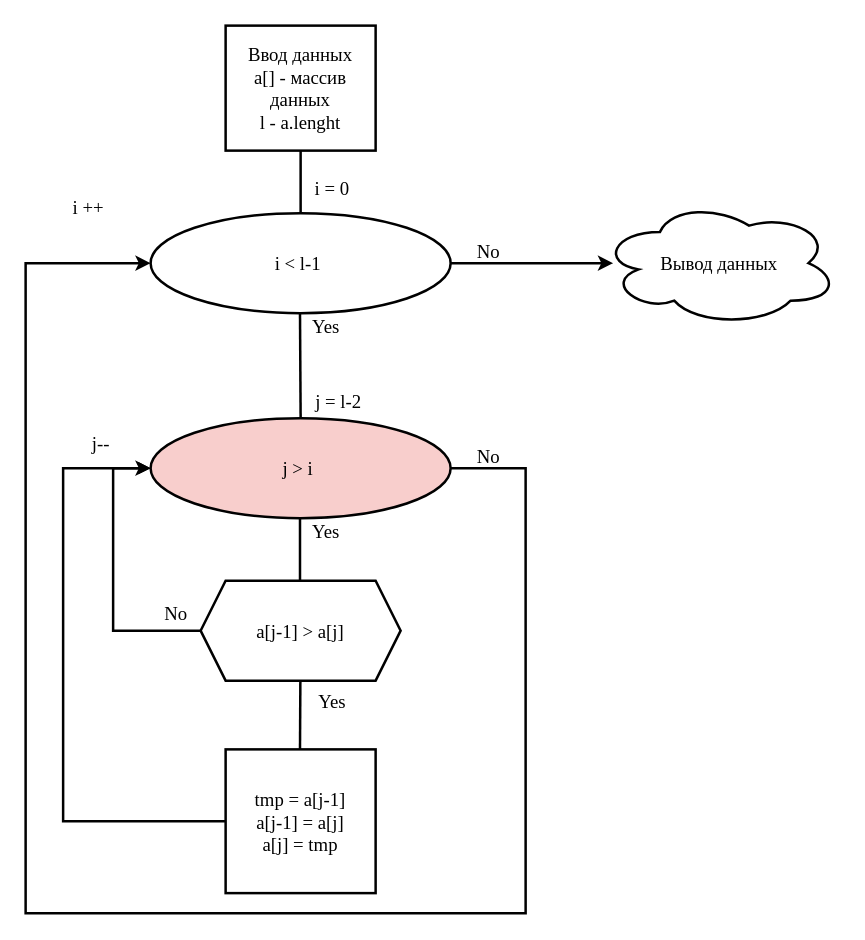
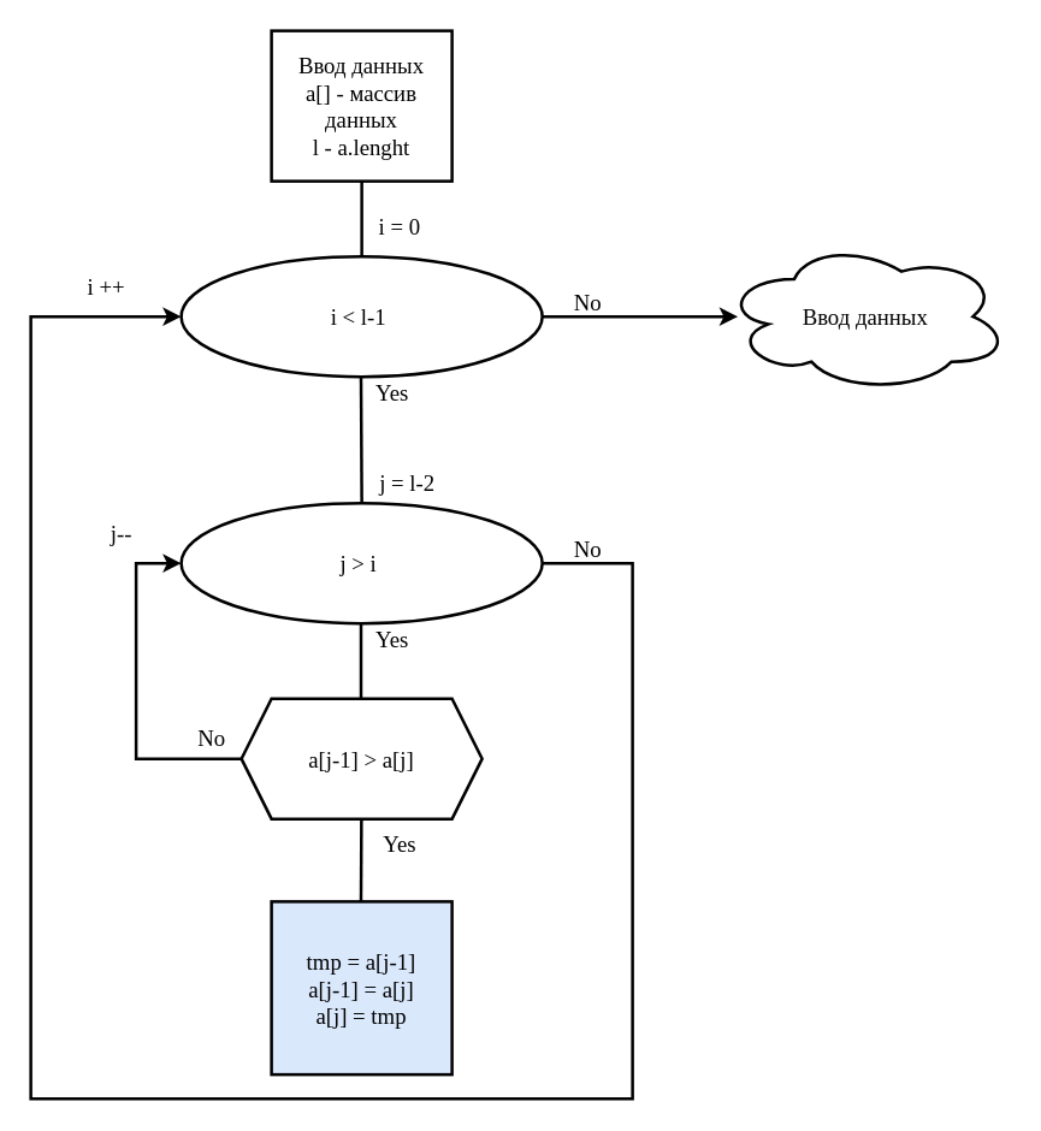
  <mxCell id="0" />
  <mxCell id="1" parent="0" />
  <mxCell id="2" value="Ввод данных&lt;br&gt;a[] - массив данных&lt;br&gt;l - a.lenght" style="whiteSpace=wrap;html=1;strokeWidth=2;fontFamily=Verdana;fontSize=15;rounded=0;" parent="1" vertex="1"><mxGeometry x="180" y="20" width="120" height="100" as="geometry" /></mxCell>
  <mxCell id="3" value="" style="endArrow=none;html=1;entryX=0.5;entryY=1;entryDx=0;entryDy=0;strokeWidth=2;fontFamily=Verdana;fontSize=15;" parent="1" target="2" edge="1"><mxGeometry width="50" height="50" relative="1" as="geometry"><mxPoint x="240" y="170" as="sourcePoint" /><mxPoint x="430" y="390" as="targetPoint" /></mxGeometry></mxCell>
  <mxCell id="4" style="edgeStyle=orthogonalEdgeStyle;rounded=0;orthogonalLoop=1;jettySize=auto;html=1;exitX=1;exitY=0.5;exitDx=0;exitDy=0;strokeWidth=2;fontFamily=Verdana;fontSize=15;" parent="1" source="5" edge="1"><mxGeometry relative="1" as="geometry"><mxPoint x="490" y="210" as="targetPoint" /></mxGeometry></mxCell>
  <mxCell id="5" value="i &amp;lt; l-1&amp;nbsp;" style="ellipse;whiteSpace=wrap;html=1;strokeWidth=2;fontFamily=Verdana;fontSize=15;" parent="1" vertex="1"><mxGeometry x="120" y="170" width="240" height="80" as="geometry" /></mxCell>
  <mxCell id="6" value="" style="endArrow=none;html=1;entryX=0.5;entryY=1;entryDx=0;entryDy=0;strokeWidth=2;fontFamily=Verdana;fontSize=15;exitX=0.5;exitY=0;exitDx=0;exitDy=0;" parent="1" source="8" edge="1"><mxGeometry width="50" height="50" relative="1" as="geometry"><mxPoint x="240" y="330" as="sourcePoint" /><mxPoint x="239.5" y="250" as="targetPoint" /></mxGeometry></mxCell>
  <mxCell id="7" style="edgeStyle=orthogonalEdgeStyle;rounded=0;orthogonalLoop=1;jettySize=auto;html=1;strokeWidth=2;fontFamily=Verdana;fontSize=15;" parent="1" source="8" edge="1"><mxGeometry relative="1" as="geometry"><mxPoint x="120" y="210" as="targetPoint" /><Array as="points"><mxPoint x="420" y="374" /><mxPoint x="420" y="730" /><mxPoint x="20" y="730" /><mxPoint x="20" y="210" /></Array></mxGeometry></mxCell>
- <mxCell id="8" value="j &amp;gt; i&amp;nbsp;" style="ellipse;whiteSpace=wrap;html=1;strokeWidth=2;fontFamily=Verdana;fontSize=15;fillColor=#f8cecc;" parent="1" vertex="1"><mxGeometry x="120" y="334" width="240" height="80" as="geometry" /></mxCell>
- <mxCell id="9" style="edgeStyle=orthogonalEdgeStyle;rounded=0;orthogonalLoop=1;jettySize=auto;html=1;strokeWidth=2;fontFamily=Verdana;fontSize=15;entryX=0;entryY=0.5;entryDx=0;entryDy=0;endArrow=open;" parent="1" source="10" target="8" edge="1"><mxGeometry relative="1" as="geometry"><mxPoint x="110" y="380" as="targetPoint" /><Array as="points"><mxPoint x="90" y="504" /><mxPoint x="90" y="374" /></Array></mxGeometry></mxCell>
+ <mxCell id="8" value="j &amp;gt; i&amp;nbsp;" style="ellipse;whiteSpace=wrap;html=1;strokeWidth=2;fontFamily=Verdana;fontSize=15;" parent="1" vertex="1"><mxGeometry x="120" y="334" width="240" height="80" as="geometry" /></mxCell>
+ <mxCell id="9" style="edgeStyle=orthogonalEdgeStyle;rounded=0;orthogonalLoop=1;jettySize=auto;html=1;strokeWidth=2;fontFamily=Verdana;fontSize=15;entryX=0;entryY=0.5;entryDx=0;entryDy=0;" parent="1" source="10" target="8" edge="1"><mxGeometry relative="1" as="geometry"><mxPoint x="110" y="380" as="targetPoint" /><Array as="points"><mxPoint x="90" y="504" /><mxPoint x="90" y="374" /></Array></mxGeometry></mxCell>
  <mxCell id="10" value="a[j-1] &amp;gt; a[j]" style="shape=hexagon;perimeter=hexagonPerimeter2;whiteSpace=wrap;html=1;fixedSize=1;strokeWidth=2;fontFamily=Verdana;fontSize=15;" parent="1" vertex="1"><mxGeometry x="160" y="464" width="160" height="80" as="geometry" /></mxCell>
  <mxCell id="11" value="" style="endArrow=none;html=1;entryX=0.5;entryY=1;entryDx=0;entryDy=0;strokeWidth=2;fontFamily=Verdana;fontSize=15;" parent="1" edge="1"><mxGeometry width="50" height="50" relative="1" as="geometry"><mxPoint x="239.5" y="464" as="sourcePoint" /><mxPoint x="239.5" y="414" as="targetPoint" /></mxGeometry></mxCell>
- <mxCell id="12" style="edgeStyle=orthogonalEdgeStyle;rounded=0;orthogonalLoop=1;jettySize=auto;html=1;entryX=0;entryY=0.5;entryDx=0;entryDy=0;strokeWidth=2;fontFamily=Verdana;fontSize=15;" parent="1" source="13" target="8" edge="1"><mxGeometry relative="1" as="geometry"><Array as="points"><mxPoint x="50" y="657" /><mxPoint x="50" y="374" /></Array></mxGeometry></mxCell>
- <mxCell id="13" value="tmp = a[j-1]&lt;br style=&quot;font-size: 15px;&quot;&gt;a[j-1] = a[j]&lt;br style=&quot;font-size: 15px;&quot;&gt;a[j] = tmp" style="rounded=0;whiteSpace=wrap;html=1;strokeWidth=2;fontFamily=Verdana;fontSize=15;" parent="1" vertex="1"><mxGeometry x="180" y="599" width="120" height="115" as="geometry" /></mxCell>
+ <mxCell id="13" value="tmp = a[j-1]&lt;br style=&quot;font-size: 15px;&quot;&gt;a[j-1] = a[j]&lt;br style=&quot;font-size: 15px;&quot;&gt;a[j] = tmp" style="rounded=0;whiteSpace=wrap;html=1;strokeWidth=2;fontFamily=Verdana;fontSize=15;fillColor=#dae8fc;" parent="1" vertex="1"><mxGeometry x="180" y="599" width="120" height="115" as="geometry" /></mxCell>
  <mxCell id="14" value="" style="endArrow=none;html=1;strokeWidth=2;fontFamily=Verdana;fontSize=15;" parent="1" target="10" edge="1"><mxGeometry width="50" height="50" relative="1" as="geometry"><mxPoint x="239.5" y="599" as="sourcePoint" /><mxPoint x="239.5" y="549" as="targetPoint" /></mxGeometry></mxCell>
- <mxCell id="15" value="Вывод данных" style="ellipse;shape=cloud;whiteSpace=wrap;html=1;strokeWidth=2;fontFamily=Verdana;fontSize=15;" parent="1" vertex="1"><mxGeometry x="480" y="160" width="190" height="100" as="geometry" /></mxCell>
+ <mxCell id="15" value="Ввод данных" style="ellipse;shape=cloud;whiteSpace=wrap;html=1;strokeWidth=2;fontFamily=Verdana;fontSize=15;" parent="1" vertex="1"><mxGeometry x="480" y="160" width="190" height="100" as="geometry" /></mxCell>
  <mxCell id="16" value="j--" style="text;html=1;align=center;verticalAlign=middle;resizable=0;points=[];autosize=1;strokeWidth=2;fontFamily=Verdana;fontSize=15;" parent="1" vertex="1"><mxGeometry x="65" y="344" width="30" height="20" as="geometry" /></mxCell>
  <mxCell id="17" value="&lt;span style=&quot;font-size: 15px;&quot;&gt;j = l-2&lt;/span&gt;" style="text;html=1;align=center;verticalAlign=middle;resizable=0;points=[];autosize=1;strokeWidth=2;fontFamily=Verdana;fontSize=15;" parent="1" vertex="1"><mxGeometry x="240" y="310" width="60" height="20" as="geometry" /></mxCell>
  <mxCell id="18" value="i = 0" style="text;html=1;align=center;verticalAlign=middle;resizable=0;points=[];autosize=1;strokeWidth=2;fontFamily=Verdana;fontSize=15;" parent="1" vertex="1"><mxGeometry x="240" y="140" width="50" height="20" as="geometry" /></mxCell>
- <mxCell id="19" value="i ++" style="text;html=1;align=center;verticalAlign=middle;resizable=0;points=[];autosize=1;strokeWidth=2;fontFamily=Verdana;fontSize=15;" parent="1" vertex="1"><mxGeometry x="45" y="155" width="50" height="20" as="geometry" /></mxCell>
+ <mxCell id="19" value="i ++" style="text;html=1;align=center;verticalAlign=middle;resizable=0;points=[];autosize=1;strokeWidth=2;fontFamily=Verdana;fontSize=15;" parent="1" vertex="1"><mxGeometry x="45" y="180" width="50" height="20" as="geometry" /></mxCell>
  <mxCell id="20" value="Yes" style="text;html=1;align=center;verticalAlign=middle;resizable=0;points=[];autosize=1;fontSize=15;fontFamily=Verdana;" parent="1" vertex="1"><mxGeometry x="240" y="414" width="40" height="20" as="geometry" /></mxCell>
  <mxCell id="21" value="No" style="text;html=1;align=center;verticalAlign=middle;resizable=0;points=[];autosize=1;fontSize=15;fontFamily=Verdana;" parent="1" vertex="1"><mxGeometry x="370" y="354" width="40" height="20" as="geometry" /></mxCell>
  <mxCell id="22" value="No" style="text;html=1;align=center;verticalAlign=middle;resizable=0;points=[];autosize=1;fontSize=15;fontFamily=Verdana;" parent="1" vertex="1"><mxGeometry x="370" y="190" width="40" height="20" as="geometry" /></mxCell>
  <mxCell id="23" value="Yes" style="text;html=1;align=center;verticalAlign=middle;resizable=0;points=[];autosize=1;fontSize=15;fontFamily=Verdana;" parent="1" vertex="1"><mxGeometry x="240" y="250" width="40" height="20" as="geometry" /></mxCell>
  <mxCell id="24" value="Yes" style="text;html=1;align=center;verticalAlign=middle;resizable=0;points=[];autosize=1;fontSize=15;fontFamily=Verdana;" parent="1" vertex="1"><mxGeometry x="245" y="550" width="40" height="20" as="geometry" /></mxCell>
  <mxCell id="25" value="No" style="text;html=1;align=center;verticalAlign=middle;resizable=0;points=[];autosize=1;fontSize=15;fontFamily=Verdana;" parent="1" vertex="1"><mxGeometry x="120" y="480" width="40" height="20" as="geometry" /></mxCell>
